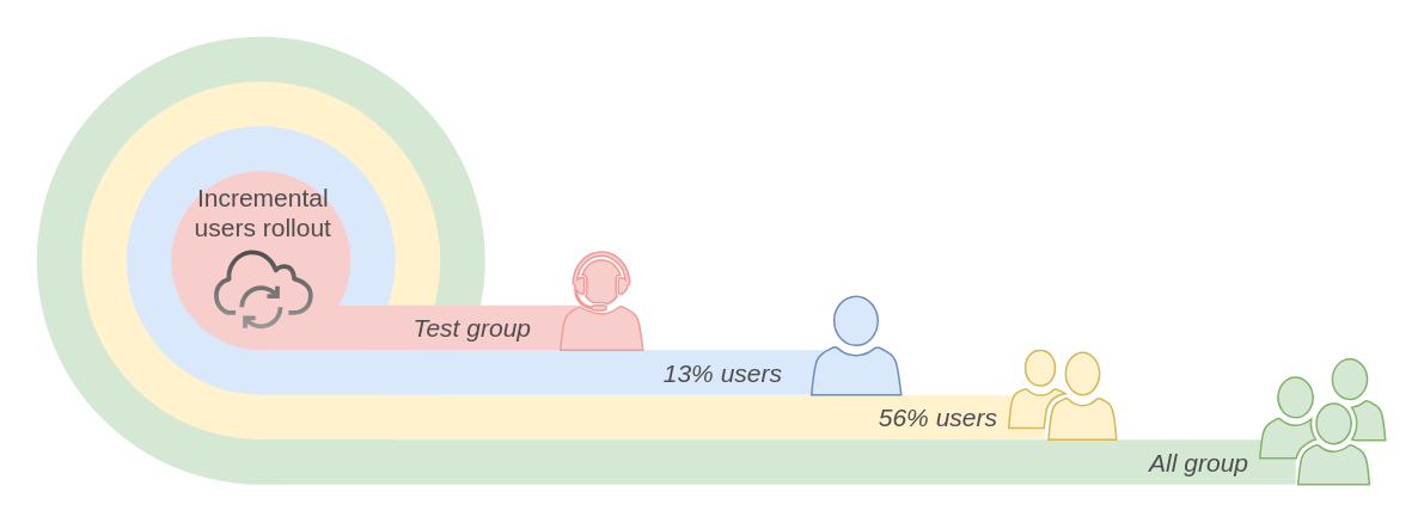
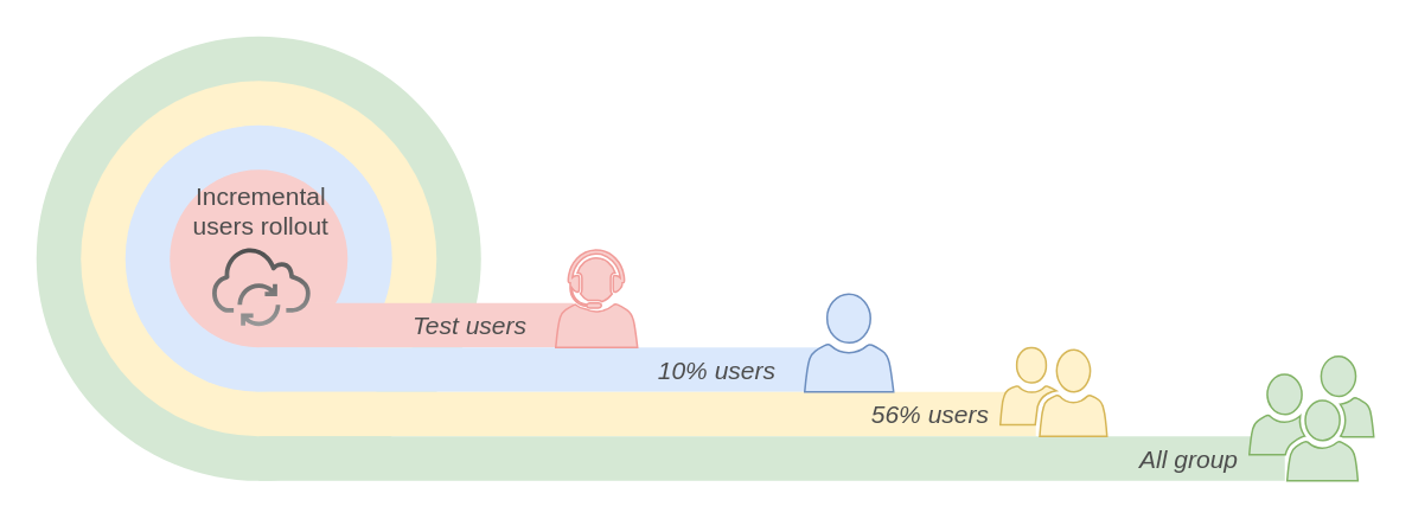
  <mxCell id="0" />
  <mxCell id="1" parent="0" />
  <mxCell id="2" value="" style="ellipse;html=1;strokeWidth=4;fillColor=#d5e8d4;strokeColor=none;shadow=0;fontSize=10;align=center;fontStyle=0;whiteSpace=wrap;spacing=10;" parent="1" vertex="1"><mxGeometry x="20" y="20" width="250" height="250" as="geometry" /></mxCell>
  <mxCell id="3" value="" style="ellipse;html=1;strokeWidth=4;fillColor=#fff2cc;strokeColor=none;shadow=0;fontSize=10;align=center;fontStyle=0;whiteSpace=wrap;spacing=10;" parent="1" vertex="1"><mxGeometry x="45" y="45" width="200" height="200" as="geometry" /></mxCell>
  <mxCell id="4" value="" style="ellipse;html=1;strokeWidth=4;fillColor=#dae8fc;strokeColor=none;shadow=0;fontSize=10;align=center;fontStyle=0;whiteSpace=wrap;spacing=10;" parent="1" vertex="1"><mxGeometry x="70" y="70" width="150" height="150" as="geometry" /></mxCell>
  <mxCell id="5" value="" style="ellipse;html=1;strokeWidth=4;fillColor=#F8CECC;strokeColor=none;shadow=0;fontSize=14;align=center;fontStyle=0;whiteSpace=wrap;spacing=10;" parent="1" vertex="1"><mxGeometry x="95" y="95" width="100" height="100" as="geometry" /></mxCell>
- <mxCell id="6" value="Test group" style="html=1;shape=mxgraph.infographic.ribbonSimple;notch1=0;notch2=0;fillColor=#F8CECC;strokeColor=none;align=right;verticalAlign=middle;fontSize=14;fontStyle=2;shadow=0;spacingRight=25;fontFamily=Helvetica;fontColor=#4D4D4D;" parent="1" vertex="1"><mxGeometry x="145" y="170" width="177" height="25" as="geometry" /></mxCell>
- <mxCell id="7" value="13% users" style="html=1;shape=mxgraph.infographic.ribbonSimple;notch1=0;notch2=0;fillColor=#dae8fc;strokeColor=none;align=right;verticalAlign=middle;fontSize=14;fontStyle=2;shadow=0;spacingRight=25;fontColor=#4D4D4D;fontFamily=Helvetica;" parent="1" vertex="1"><mxGeometry x="145" y="195" width="317" height="25" as="geometry" /></mxCell>
+ <mxCell id="6" value="Test users" style="html=1;shape=mxgraph.infographic.ribbonSimple;notch1=0;notch2=0;fillColor=#F8CECC;strokeColor=none;align=right;verticalAlign=middle;fontSize=14;fontStyle=2;shadow=0;spacingRight=25;fontFamily=Helvetica;fontColor=#4D4D4D;" parent="1" vertex="1"><mxGeometry x="145" y="170" width="177" height="25" as="geometry" /></mxCell>
+ <mxCell id="7" value="10% users" style="html=1;shape=mxgraph.infographic.ribbonSimple;notch1=0;notch2=0;fillColor=#dae8fc;strokeColor=none;align=right;verticalAlign=middle;fontSize=14;fontStyle=2;shadow=0;spacingRight=25;fontColor=#4D4D4D;fontFamily=Helvetica;" parent="1" vertex="1"><mxGeometry x="145" y="195" width="317" height="25" as="geometry" /></mxCell>
  <mxCell id="8" value="56% users" style="html=1;shape=mxgraph.infographic.ribbonSimple;notch1=0;notch2=0;fillColor=#fff2cc;strokeColor=none;align=right;verticalAlign=middle;fontSize=14;fontStyle=2;shadow=0;spacingRight=25;fontFamily=Helvetica;fontColor=#4D4D4D;" parent="1" vertex="1"><mxGeometry x="145" y="220" width="437" height="25" as="geometry" /></mxCell>
  <mxCell id="9" value="All group" style="html=1;shape=mxgraph.infographic.ribbonSimple;notch1=0;notch2=0;fillColor=#d5e8d4;strokeColor=none;align=right;verticalAlign=middle;fontSize=14;fontStyle=2;shadow=0;spacingRight=25;fontColor=#4D4D4D;fontFamily=Helvetica;" parent="1" vertex="1"><mxGeometry x="145" y="245" width="577" height="25" as="geometry" /></mxCell>
  <mxCell id="10" value="" style="sketch=0;pointerEvents=1;shadow=0;dashed=0;html=1;strokeColor=#6c8ebf;fillColor=#dae8fc;labelPosition=center;verticalLabelPosition=bottom;verticalAlign=top;outlineConnect=0;align=center;shape=mxgraph.office.users.user;fontSize=16;" parent="1" vertex="1"><mxGeometry x="452" y="165" width="50" height="55" as="geometry" /></mxCell>
  <mxCell id="11" value="" style="sketch=0;pointerEvents=1;shadow=0;dashed=0;html=1;strokeColor=#d6b656;labelPosition=center;verticalLabelPosition=bottom;verticalAlign=top;align=center;fillColor=#fff2cc;shape=mxgraph.mscae.intune.user_group;fontSize=16;" parent="1" vertex="1"><mxGeometry x="562" y="195" width="60" height="50" as="geometry" /></mxCell>
  <mxCell id="12" value="" style="sketch=0;pointerEvents=1;shadow=0;dashed=0;html=1;strokeColor=#82b366;fillColor=#d5e8d4;labelPosition=center;verticalLabelPosition=bottom;verticalAlign=top;outlineConnect=0;align=center;shape=mxgraph.office.users.users;fontSize=16;" parent="1" vertex="1"><mxGeometry x="702" y="200" width="70" height="70" as="geometry" /></mxCell>
  <mxCell id="13" value="" style="sketch=0;pointerEvents=1;shadow=0;dashed=0;html=1;strokeColor=#F19C99;fillColor=#F8CECC;labelPosition=center;verticalLabelPosition=bottom;verticalAlign=top;outlineConnect=0;align=center;shape=mxgraph.office.users.call_center_agent;fontSize=16;" parent="1" vertex="1"><mxGeometry x="312" y="140" width="46" height="55" as="geometry" /></mxCell>
  <mxCell id="14" value="Incremental&lt;br&gt;users rollout" style="sketch=0;outlineConnect=0;fillColor=#4D4D4D;strokeColor=#6F0000;dashed=0;verticalLabelPosition=top;verticalAlign=bottom;align=center;html=1;fontSize=14;fontStyle=0;aspect=fixed;pointerEvents=1;shape=mxgraph.aws4.iot_over_the_air_update;fontColor=#4D4D4D;gradientColor=#999999;labelPosition=center;" parent="1" vertex="1"><mxGeometry x="118.56" y="138" width="55.71" height="45" as="geometry" /></mxCell>
